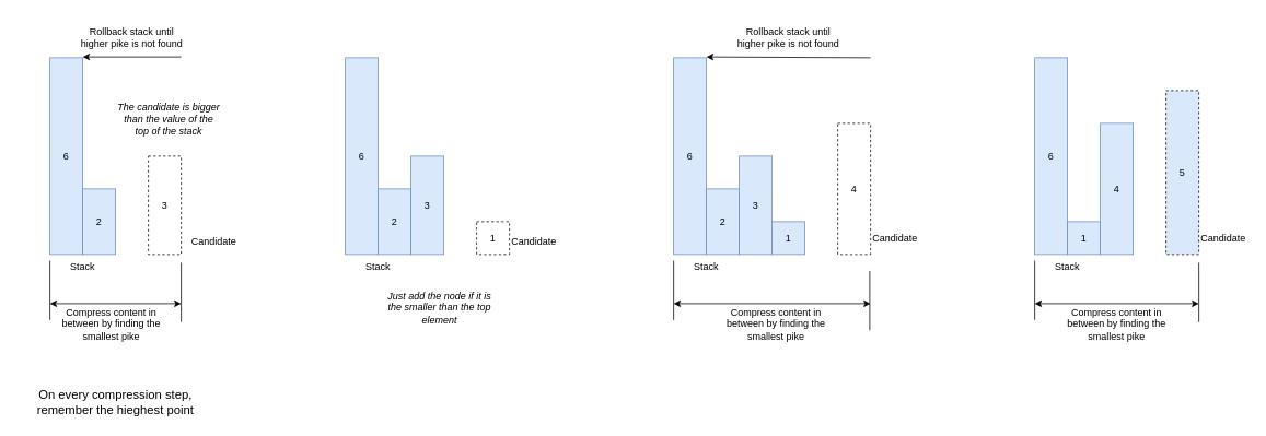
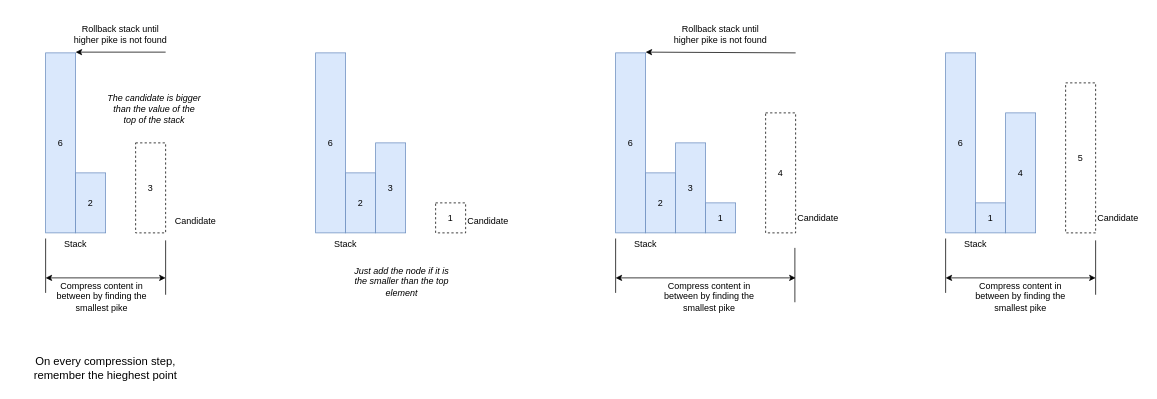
  <mxCell id="0" />
  <mxCell id="1" parent="0" />
  <mxCell id="2" value="6" style="rounded=0;whiteSpace=wrap;html=1;fillColor=#dae8fc;strokeColor=#6c8ebf;" vertex="1" parent="1"><mxGeometry x="60" y="70" width="40" height="240" as="geometry" /></mxCell>
  <mxCell id="3" value="2" style="rounded=0;whiteSpace=wrap;html=1;fillColor=#dae8fc;strokeColor=#6c8ebf;" vertex="1" parent="1"><mxGeometry x="100" y="230" width="40" height="80" as="geometry" /></mxCell>
  <mxCell id="4" value="3" style="rounded=0;whiteSpace=wrap;html=1;dashed=1;" vertex="1" parent="1"><mxGeometry x="180" y="190" width="40" height="120" as="geometry" /></mxCell>
  <mxCell id="5" value="Candidate" style="text;html=1;strokeColor=none;fillColor=none;align=center;verticalAlign=middle;whiteSpace=wrap;rounded=0;dashed=1;" vertex="1" parent="1"><mxGeometry x="230" y="280" width="60" height="30" as="geometry" /></mxCell>
  <mxCell id="6" value="Stack" style="text;html=1;strokeColor=none;fillColor=none;align=center;verticalAlign=middle;whiteSpace=wrap;rounded=0;dashed=1;" vertex="1" parent="1"><mxGeometry x="60" y="310" width="80" height="30" as="geometry" /></mxCell>
  <mxCell id="7" value="6" style="rounded=0;whiteSpace=wrap;html=1;fillColor=#dae8fc;strokeColor=#6c8ebf;" vertex="1" parent="1"><mxGeometry x="420" y="70" width="40" height="240" as="geometry" /></mxCell>
  <mxCell id="8" value="2" style="rounded=0;whiteSpace=wrap;html=1;fillColor=#dae8fc;strokeColor=#6c8ebf;" vertex="1" parent="1"><mxGeometry x="460" y="230" width="40" height="80" as="geometry" /></mxCell>
  <mxCell id="9" value="1" style="rounded=0;whiteSpace=wrap;html=1;dashed=1;" vertex="1" parent="1"><mxGeometry x="580" y="270" width="40" height="40" as="geometry" /></mxCell>
  <mxCell id="10" value="Candidate" style="text;html=1;strokeColor=none;fillColor=none;align=center;verticalAlign=middle;whiteSpace=wrap;rounded=0;dashed=1;" vertex="1" parent="1"><mxGeometry x="620" y="280" width="60" height="30" as="geometry" /></mxCell>
  <mxCell id="11" value="Stack" style="text;html=1;strokeColor=none;fillColor=none;align=center;verticalAlign=middle;whiteSpace=wrap;rounded=0;dashed=1;" vertex="1" parent="1"><mxGeometry x="420" y="310" width="80" height="30" as="geometry" /></mxCell>
  <mxCell id="12" value="" style="endArrow=none;html=1;rounded=0;entryX=0;entryY=0.25;entryDx=0;entryDy=0;" edge="1" parent="1" target="6"><mxGeometry width="50" height="50" relative="1" as="geometry"><mxPoint x="60" y="390" as="sourcePoint" /><mxPoint x="110" y="370" as="targetPoint" /></mxGeometry></mxCell>
  <mxCell id="13" value="" style="endArrow=none;html=1;rounded=0;entryX=0;entryY=0.25;entryDx=0;entryDy=0;" edge="1" parent="1"><mxGeometry width="50" height="50" relative="1" as="geometry"><mxPoint x="220" y="392.5" as="sourcePoint" /><mxPoint x="220" y="320" as="targetPoint" /></mxGeometry></mxCell>
  <mxCell id="14" value="" style="endArrow=classic;startArrow=classic;html=1;rounded=0;" edge="1" parent="1"><mxGeometry width="50" height="50" relative="1" as="geometry"><mxPoint x="60" y="370" as="sourcePoint" /><mxPoint x="220" y="370" as="targetPoint" /></mxGeometry></mxCell>
  <mxCell id="15" value="Compress content in between by finding the smallest pike" style="text;html=1;strokeColor=none;fillColor=none;align=center;verticalAlign=middle;whiteSpace=wrap;rounded=0;dashed=1;" vertex="1" parent="1"><mxGeometry x="70" y="370" width="130" height="50" as="geometry" /></mxCell>
  <mxCell id="16" value="3" style="rounded=0;whiteSpace=wrap;html=1;fillColor=#dae8fc;strokeColor=#6c8ebf;" vertex="1" parent="1"><mxGeometry x="500" y="190" width="40" height="120" as="geometry" /></mxCell>
  <mxCell id="17" value="" style="endArrow=classic;html=1;rounded=0;" edge="1" parent="1"><mxGeometry width="50" height="50" relative="1" as="geometry"><mxPoint x="220" y="69" as="sourcePoint" /><mxPoint x="100" y="69" as="targetPoint" /></mxGeometry></mxCell>
  <mxCell id="18" value="Rollback stack until higher pike is not found" style="text;html=1;strokeColor=none;fillColor=none;align=center;verticalAlign=middle;whiteSpace=wrap;rounded=0;dashed=1;" vertex="1" parent="1"><mxGeometry x="90" y="20" width="140" height="50" as="geometry" /></mxCell>
  <mxCell id="19" value="6" style="rounded=0;whiteSpace=wrap;html=1;fillColor=#dae8fc;strokeColor=#6c8ebf;" vertex="1" parent="1"><mxGeometry x="820" y="70" width="40" height="240" as="geometry" /></mxCell>
  <mxCell id="20" value="2" style="rounded=0;whiteSpace=wrap;html=1;fillColor=#dae8fc;strokeColor=#6c8ebf;" vertex="1" parent="1"><mxGeometry x="860" y="230" width="40" height="80" as="geometry" /></mxCell>
  <mxCell id="21" value="4" style="rounded=0;whiteSpace=wrap;html=1;dashed=1;" vertex="1" parent="1"><mxGeometry x="1020" y="150" width="40" height="160" as="geometry" /></mxCell>
  <mxCell id="22" value="Candidate" style="text;html=1;strokeColor=none;fillColor=none;align=center;verticalAlign=middle;whiteSpace=wrap;rounded=0;dashed=1;" vertex="1" parent="1"><mxGeometry x="1060" y="275" width="60" height="30" as="geometry" /></mxCell>
  <mxCell id="23" value="Stack" style="text;html=1;strokeColor=none;fillColor=none;align=center;verticalAlign=middle;whiteSpace=wrap;rounded=0;dashed=1;" vertex="1" parent="1"><mxGeometry x="820" y="310" width="80" height="30" as="geometry" /></mxCell>
  <mxCell id="24" value="3" style="rounded=0;whiteSpace=wrap;html=1;fillColor=#dae8fc;strokeColor=#6c8ebf;" vertex="1" parent="1"><mxGeometry x="900" y="190" width="40" height="120" as="geometry" /></mxCell>
  <mxCell id="25" value="1" style="rounded=0;whiteSpace=wrap;html=1;fillColor=#dae8fc;strokeColor=#6c8ebf;" vertex="1" parent="1"><mxGeometry x="940" y="270" width="40" height="40" as="geometry" /></mxCell>
  <mxCell id="26" value="" style="endArrow=none;html=1;rounded=0;entryX=0;entryY=0.25;entryDx=0;entryDy=0;" edge="1" parent="1"><mxGeometry width="50" height="50" relative="1" as="geometry"><mxPoint x="820" y="390" as="sourcePoint" /><mxPoint x="820" y="317.5" as="targetPoint" /></mxGeometry></mxCell>
  <mxCell id="27" value="" style="endArrow=none;html=1;rounded=0;entryX=0;entryY=0.25;entryDx=0;entryDy=0;" edge="1" parent="1"><mxGeometry width="50" height="50" relative="1" as="geometry"><mxPoint x="1059" y="402.5" as="sourcePoint" /><mxPoint x="1059" y="330" as="targetPoint" /></mxGeometry></mxCell>
  <mxCell id="28" value="" style="endArrow=classic;startArrow=classic;html=1;rounded=0;" edge="1" parent="1"><mxGeometry width="50" height="50" relative="1" as="geometry"><mxPoint x="820" y="370" as="sourcePoint" /><mxPoint x="1060" y="370" as="targetPoint" /></mxGeometry></mxCell>
  <mxCell id="29" value="Compress content in between by finding the smallest pike" style="text;html=1;strokeColor=none;fillColor=none;align=center;verticalAlign=middle;whiteSpace=wrap;rounded=0;dashed=1;" vertex="1" parent="1"><mxGeometry x="880" y="370" width="130" height="50" as="geometry" /></mxCell>
  <mxCell id="30" value="" style="endArrow=classic;html=1;rounded=0;" edge="1" parent="1"><mxGeometry width="50" height="50" relative="1" as="geometry"><mxPoint x="1060" y="70" as="sourcePoint" /><mxPoint x="860" y="69" as="targetPoint" /></mxGeometry></mxCell>
  <mxCell id="31" value="Rollback stack until higher pike is not found" style="text;html=1;strokeColor=none;fillColor=none;align=center;verticalAlign=middle;whiteSpace=wrap;rounded=0;dashed=1;" vertex="1" parent="1"><mxGeometry x="890" y="20" width="140" height="50" as="geometry" /></mxCell>
  <mxCell id="32" value="6" style="rounded=0;whiteSpace=wrap;html=1;fillColor=#dae8fc;strokeColor=#6c8ebf;" vertex="1" parent="1"><mxGeometry x="1260" y="70" width="40" height="240" as="geometry" /></mxCell>
  <mxCell id="33" value="Candidate" style="text;html=1;strokeColor=none;fillColor=none;align=center;verticalAlign=middle;whiteSpace=wrap;rounded=0;dashed=1;" vertex="1" parent="1"><mxGeometry x="1460" y="275" width="60" height="30" as="geometry" /></mxCell>
  <mxCell id="34" value="Stack" style="text;html=1;strokeColor=none;fillColor=none;align=center;verticalAlign=middle;whiteSpace=wrap;rounded=0;dashed=1;" vertex="1" parent="1"><mxGeometry x="1260" y="310" width="80" height="30" as="geometry" /></mxCell>
  <mxCell id="35" value="1" style="rounded=0;whiteSpace=wrap;html=1;fillColor=#dae8fc;strokeColor=#6c8ebf;" vertex="1" parent="1"><mxGeometry x="1300" y="270" width="40" height="40" as="geometry" /></mxCell>
  <mxCell id="36" value="4" style="rounded=0;whiteSpace=wrap;html=1;fillColor=#dae8fc;strokeColor=#6c8ebf;" vertex="1" parent="1"><mxGeometry x="1340" y="150" width="40" height="160" as="geometry" /></mxCell>
- <mxCell id="37" value="5" style="rounded=0;whiteSpace=wrap;html=1;dashed=1;fillColor=#dae8fc;" vertex="1" parent="1"><mxGeometry x="1420" y="110" width="40" height="200" as="geometry" /></mxCell>
+ <mxCell id="37" value="5" style="rounded=0;whiteSpace=wrap;html=1;dashed=1;" vertex="1" parent="1"><mxGeometry x="1420" y="110" width="40" height="200" as="geometry" /></mxCell>
  <mxCell id="38" value="" style="endArrow=none;html=1;rounded=0;entryX=0;entryY=0.25;entryDx=0;entryDy=0;" edge="1" parent="1"><mxGeometry width="50" height="50" relative="1" as="geometry"><mxPoint x="1260" y="390" as="sourcePoint" /><mxPoint x="1260" y="317.5" as="targetPoint" /></mxGeometry></mxCell>
  <mxCell id="39" value="" style="endArrow=none;html=1;rounded=0;entryX=0;entryY=0.25;entryDx=0;entryDy=0;" edge="1" parent="1"><mxGeometry width="50" height="50" relative="1" as="geometry"><mxPoint x="1460" y="392.5" as="sourcePoint" /><mxPoint x="1460" y="320" as="targetPoint" /></mxGeometry></mxCell>
  <mxCell id="40" value="" style="endArrow=classic;startArrow=classic;html=1;rounded=0;" edge="1" parent="1"><mxGeometry width="50" height="50" relative="1" as="geometry"><mxPoint x="1260" y="370" as="sourcePoint" /><mxPoint x="1460" y="370" as="targetPoint" /></mxGeometry></mxCell>
  <mxCell id="41" value="Compress content in between by finding the smallest pike" style="text;html=1;strokeColor=none;fillColor=none;align=center;verticalAlign=middle;whiteSpace=wrap;rounded=0;dashed=1;" vertex="1" parent="1"><mxGeometry x="1295" y="370" width="130" height="50" as="geometry" /></mxCell>
  <mxCell id="42" value="Just add the node if it is the smaller than the top element" style="text;html=1;strokeColor=none;fillColor=none;align=center;verticalAlign=middle;whiteSpace=wrap;rounded=0;dashed=1;fontStyle=2" vertex="1" parent="1"><mxGeometry x="470" y="350" width="130" height="50" as="geometry" /></mxCell>
  <mxCell id="43" value="The candidate is bigger than the value of the top of the stack" style="text;html=1;strokeColor=none;fillColor=none;align=center;verticalAlign=middle;whiteSpace=wrap;rounded=0;dashed=1;fontStyle=2" vertex="1" parent="1"><mxGeometry x="140" y="120" width="130" height="50" as="geometry" /></mxCell>
  <mxCell id="44" value="On every compression step, remember the hieghest point" style="text;html=1;strokeColor=none;fillColor=none;align=center;verticalAlign=middle;whiteSpace=wrap;rounded=0;dashed=1;fontSize=15;" vertex="1" parent="1"><mxGeometry x="20" y="470" width="240" height="40" as="geometry" /></mxCell>
